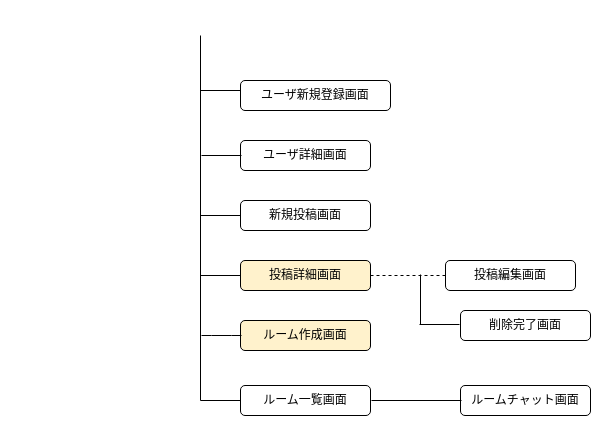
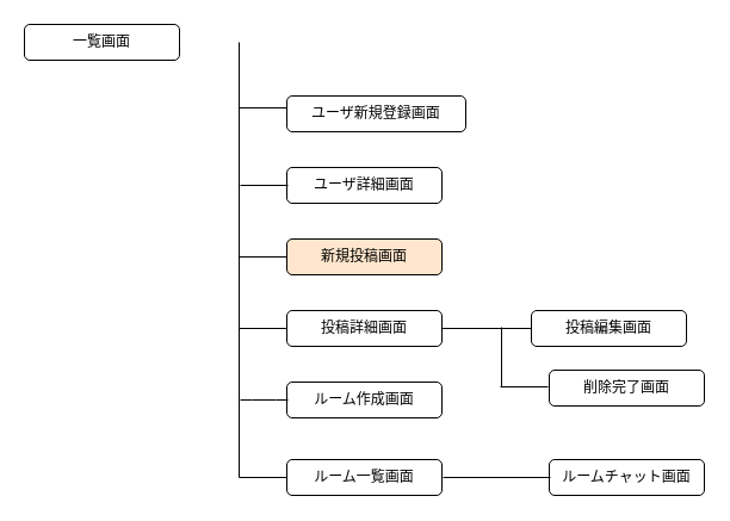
  <mxCell id="0" />
  <mxCell id="1" parent="0" />
+ <mxCell id="2" value="一覧画面" style="rounded=1;whiteSpace=wrap;html=1;" vertex="1" parent="1"><mxGeometry x="20" y="20" width="130" height="30" as="geometry" /></mxCell>
  <mxCell id="3" value="ユーザ新規登録画面" style="rounded=1;whiteSpace=wrap;html=1;" vertex="1" parent="1"><mxGeometry x="240" y="80" width="150" height="30" as="geometry" /></mxCell>
  <mxCell id="4" value="ユーザ詳細画面" style="rounded=1;whiteSpace=wrap;html=1;" vertex="1" parent="1"><mxGeometry x="240" y="140" width="130" height="30" as="geometry" /></mxCell>
- <mxCell id="5" value="新規投稿画面" style="rounded=1;whiteSpace=wrap;html=1;" vertex="1" parent="1"><mxGeometry x="240" y="200" width="130" height="30" as="geometry" /></mxCell>
- <mxCell id="6" value="投稿詳細画面" style="rounded=1;whiteSpace=wrap;html=1;fillColor=#fff2cc;" vertex="1" parent="1"><mxGeometry x="240" y="260" width="130" height="30" as="geometry" /></mxCell>
- <mxCell id="7" value="ルーム作成画面" style="rounded=1;whiteSpace=wrap;html=1;fillColor=#fff2cc;" vertex="1" parent="1"><mxGeometry x="240" y="320" width="130" height="30" as="geometry" /></mxCell>
+ <mxCell id="5" value="新規投稿画面" style="rounded=1;whiteSpace=wrap;html=1;fillColor=#ffe6cc;" vertex="1" parent="1"><mxGeometry x="240" y="200" width="130" height="30" as="geometry" /></mxCell>
+ <mxCell id="6" value="投稿詳細画面" style="rounded=1;whiteSpace=wrap;html=1;" vertex="1" parent="1"><mxGeometry x="240" y="260" width="130" height="30" as="geometry" /></mxCell>
+ <mxCell id="7" value="ルーム作成画面" style="rounded=1;whiteSpace=wrap;html=1;" vertex="1" parent="1"><mxGeometry x="240" y="320" width="130" height="30" as="geometry" /></mxCell>
  <mxCell id="8" value="ルーム一覧画面" style="rounded=1;whiteSpace=wrap;html=1;" vertex="1" parent="1"><mxGeometry x="240" y="385" width="130" height="30" as="geometry" /></mxCell>
  <mxCell id="9" value="投稿編集画面" style="rounded=1;whiteSpace=wrap;html=1;" vertex="1" parent="1"><mxGeometry x="445" y="260" width="130" height="30" as="geometry" /></mxCell>
  <mxCell id="10" value="削除完了画面" style="rounded=1;whiteSpace=wrap;html=1;" vertex="1" parent="1"><mxGeometry x="460" y="310" width="130" height="30" as="geometry" /></mxCell>
  <mxCell id="11" value="ルームチャット画面" style="rounded=1;whiteSpace=wrap;html=1;" vertex="1" parent="1"><mxGeometry x="460" y="385" width="130" height="30" as="geometry" /></mxCell>
  <mxCell id="12" value="" style="endArrow=none;html=1;" edge="1" parent="1"><mxGeometry width="50" height="50" relative="1" as="geometry"><mxPoint x="200" y="400" as="sourcePoint" /><mxPoint x="240" y="400" as="targetPoint" /></mxGeometry></mxCell>
  <mxCell id="13" style="edgeStyle=none;html=1;endArrow=none;endFill=0;" edge="1" parent="1"><mxGeometry relative="1" as="geometry"><mxPoint x="200" y="35" as="sourcePoint" /><mxPoint x="200" y="400" as="targetPoint" /></mxGeometry></mxCell>
  <mxCell id="14" style="edgeStyle=none;html=1;endArrow=none;endFill=0;" edge="1" parent="1"><mxGeometry relative="1" as="geometry"><mxPoint x="200" y="90" as="sourcePoint" /><mxPoint x="240" y="90" as="targetPoint" /></mxGeometry></mxCell>
  <mxCell id="15" style="edgeStyle=none;html=1;endArrow=none;endFill=0;" edge="1" parent="1"><mxGeometry relative="1" as="geometry"><mxPoint x="201" y="155" as="sourcePoint" /><mxPoint x="241" y="155" as="targetPoint" /></mxGeometry></mxCell>
  <mxCell id="16" style="edgeStyle=none;html=1;endArrow=none;endFill=0;" edge="1" parent="1"><mxGeometry relative="1" as="geometry"><mxPoint x="200" y="215" as="sourcePoint" /><mxPoint x="240" y="215" as="targetPoint" /></mxGeometry></mxCell>
  <mxCell id="17" style="edgeStyle=none;html=1;endArrow=none;endFill=0;" edge="1" parent="1"><mxGeometry relative="1" as="geometry"><mxPoint x="200" y="275" as="sourcePoint" /><mxPoint x="240" y="275" as="targetPoint" /></mxGeometry></mxCell>
  <mxCell id="18" style="edgeStyle=none;html=1;endArrow=none;endFill=0;" edge="1" parent="1"><mxGeometry relative="1" as="geometry"><mxPoint x="201" y="335" as="sourcePoint" /><mxPoint x="241" y="335" as="targetPoint" /><Array as="points"><mxPoint x="221" y="335" /></Array></mxGeometry></mxCell>
- <mxCell id="19" style="edgeStyle=none;html=1;endArrow=none;endFill=0;exitX=1;exitY=0.5;exitDx=0;exitDy=0;entryX=0;entryY=0.5;entryDx=0;entryDy=0;dashed=1;" edge="1" parent="1" source="6" target="9"><mxGeometry relative="1" as="geometry"><mxPoint x="211" y="165" as="sourcePoint" /><mxPoint x="251" y="165" as="targetPoint" /></mxGeometry></mxCell>
+ <mxCell id="19" style="edgeStyle=none;html=1;endArrow=none;endFill=0;exitX=1;exitY=0.5;exitDx=0;exitDy=0;entryX=0;entryY=0.5;entryDx=0;entryDy=0;" edge="1" parent="1" source="6" target="9"><mxGeometry relative="1" as="geometry"><mxPoint x="211" y="165" as="sourcePoint" /><mxPoint x="251" y="165" as="targetPoint" /></mxGeometry></mxCell>
  <mxCell id="20" style="edgeStyle=none;html=1;endArrow=none;endFill=0;" edge="1" parent="1"><mxGeometry relative="1" as="geometry"><mxPoint x="420" y="324" as="sourcePoint" /><mxPoint x="420" y="274" as="targetPoint" /></mxGeometry></mxCell>
  <mxCell id="21" style="edgeStyle=none;html=1;endArrow=none;endFill=0;" edge="1" parent="1"><mxGeometry relative="1" as="geometry"><mxPoint x="419" y="324" as="sourcePoint" /><mxPoint x="459" y="324" as="targetPoint" /></mxGeometry></mxCell>
  <mxCell id="22" style="edgeStyle=none;html=1;endArrow=none;endFill=0;exitX=1;exitY=0.5;exitDx=0;exitDy=0;entryX=0;entryY=0.5;entryDx=0;entryDy=0;" edge="1" parent="1"><mxGeometry relative="1" as="geometry"><mxPoint x="371" y="400" as="sourcePoint" /><mxPoint x="461" y="400" as="targetPoint" /></mxGeometry></mxCell>
